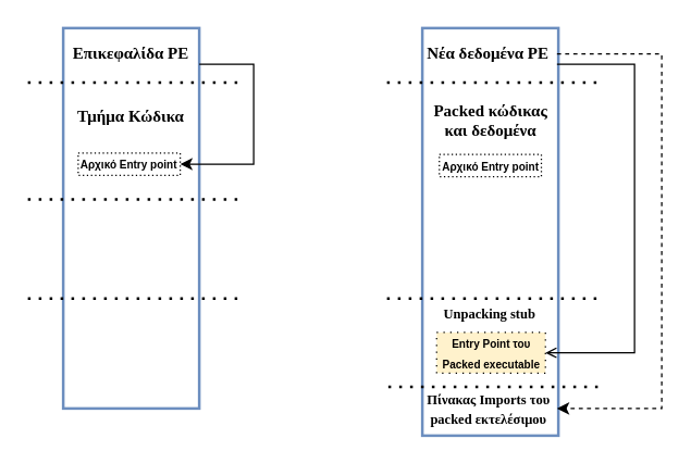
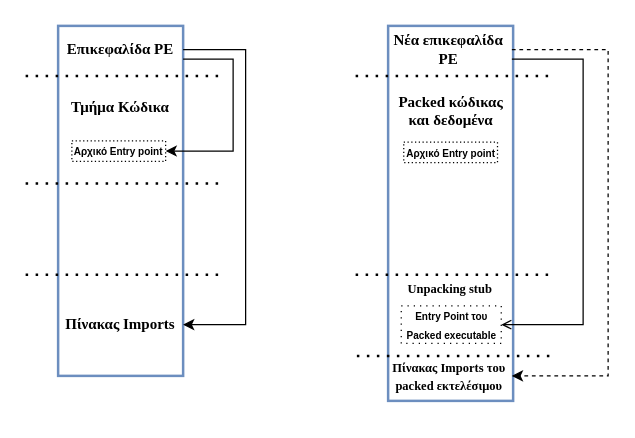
  <mxCell id="0" />
  <mxCell id="1" parent="0" />
  <mxCell id="2" value="" style="rounded=0;whiteSpace=wrap;html=1;fillColor=#FFFFFF;strokeColor=#6c8ebf;labelBackgroundColor=none;strokeWidth=2;" vertex="1" parent="1"><mxGeometry x="46" y="20" width="100" height="280" as="geometry" /></mxCell>
  <mxCell id="3" value="" style="endArrow=none;dashed=1;html=1;dashPattern=1 3;strokeWidth=2;rounded=0;" edge="1" parent="1"><mxGeometry width="50" height="50" relative="1" as="geometry"><mxPoint x="20" y="60" as="sourcePoint" /><mxPoint x="180" y="60" as="targetPoint" /></mxGeometry></mxCell>
  <mxCell id="4" value="" style="endArrow=none;dashed=1;html=1;dashPattern=1 3;strokeWidth=2;rounded=0;" edge="1" parent="1"><mxGeometry width="50" height="50" relative="1" as="geometry"><mxPoint x="20" y="146" as="sourcePoint" /><mxPoint x="180" y="146" as="targetPoint" /></mxGeometry></mxCell>
+ <mxCell id="5" style="edgeStyle=orthogonalEdgeStyle;rounded=0;orthogonalLoop=1;jettySize=auto;html=1;exitX=1;exitY=0.5;exitDx=0;exitDy=0;entryX=1;entryY=0.5;entryDx=0;entryDy=0;" edge="1" parent="1" source="7" target="9"><mxGeometry relative="1" as="geometry"><Array as="points"><mxPoint x="196" y="39" /><mxPoint x="196" y="259" /></Array></mxGeometry></mxCell>
  <mxCell id="6" style="edgeStyle=orthogonalEdgeStyle;rounded=0;orthogonalLoop=1;jettySize=auto;html=1;exitX=1;exitY=0.75;exitDx=0;exitDy=0;entryX=1;entryY=0.5;entryDx=0;entryDy=0;" edge="1" parent="1" source="7" target="21"><mxGeometry relative="1" as="geometry"><Array as="points"><mxPoint x="186" y="47" /><mxPoint x="186" y="120" /></Array></mxGeometry></mxCell>
  <mxCell id="7" value="&lt;font face=&quot;Times New Roman&quot;&gt;&lt;b&gt;Επικεφαλίδα PE&lt;/b&gt;&lt;/font&gt;" style="text;html=1;align=center;verticalAlign=middle;whiteSpace=wrap;rounded=0;" vertex="1" parent="1"><mxGeometry x="46" y="24" width="100" height="30" as="geometry" /></mxCell>
  <mxCell id="8" value="&lt;font face=&quot;Times New Roman&quot;&gt;&lt;b&gt;Τμήμα Κώδικα&lt;/b&gt;&lt;/font&gt;" style="text;html=1;align=center;verticalAlign=middle;whiteSpace=wrap;rounded=0;" vertex="1" parent="1"><mxGeometry x="41" y="70" width="110" height="30" as="geometry" /></mxCell>
+ <mxCell id="9" value="&lt;font face=&quot;Times New Roman&quot;&gt;&lt;b&gt;Πίνακας Imports&lt;/b&gt;&lt;/font&gt;" style="text;html=1;align=center;verticalAlign=middle;whiteSpace=wrap;rounded=0;" vertex="1" parent="1"><mxGeometry x="46" y="244" width="100" height="30" as="geometry" /></mxCell>
  <mxCell id="10" value="" style="endArrow=none;dashed=1;html=1;dashPattern=1 3;strokeWidth=2;rounded=0;" edge="1" parent="1"><mxGeometry width="50" height="50" relative="1" as="geometry"><mxPoint x="20" y="219" as="sourcePoint" /><mxPoint x="180" y="219" as="targetPoint" /></mxGeometry></mxCell>
  <mxCell id="11" value="" style="rounded=0;whiteSpace=wrap;html=1;fillColor=#FFFFFF;strokeColor=#6c8ebf;strokeWidth=2;" vertex="1" parent="1"><mxGeometry x="310" y="20" width="100" height="300" as="geometry" /></mxCell>
  <mxCell id="12" value="" style="endArrow=none;dashed=1;html=1;dashPattern=1 3;strokeWidth=2;rounded=0;" edge="1" parent="1"><mxGeometry width="50" height="50" relative="1" as="geometry"><mxPoint x="284" y="60" as="sourcePoint" /><mxPoint x="444" y="60" as="targetPoint" /></mxGeometry></mxCell>
  <mxCell id="13" style="edgeStyle=orthogonalEdgeStyle;rounded=0;orthogonalLoop=1;jettySize=auto;html=1;exitX=1;exitY=0.5;exitDx=0;exitDy=0;entryX=1;entryY=0.5;entryDx=0;entryDy=0;dashed=1;" edge="1" parent="1" source="15" target="20"><mxGeometry relative="1" as="geometry"><Array as="points"><mxPoint x="486" y="39" /><mxPoint x="486" y="300" /></Array></mxGeometry></mxCell>
  <mxCell id="14" style="edgeStyle=orthogonalEdgeStyle;rounded=0;orthogonalLoop=1;jettySize=auto;html=1;exitX=1;exitY=0.75;exitDx=0;exitDy=0;entryX=1;entryY=0.5;entryDx=0;entryDy=0;endArrow=open;" edge="1" parent="1" source="15" target="23"><mxGeometry relative="1" as="geometry"><Array as="points"><mxPoint x="466" y="47" /><mxPoint x="466" y="259" /></Array></mxGeometry></mxCell>
- <mxCell id="15" value="&lt;font face=&quot;Times New Roman&quot;&gt;&lt;b&gt;Νέα δεδομένα PE&lt;/b&gt;&lt;/font&gt;" style="text;html=1;align=center;verticalAlign=middle;whiteSpace=wrap;rounded=0;" vertex="1" parent="1"><mxGeometry x="308" y="24" width="101" height="30" as="geometry" /></mxCell>
+ <mxCell id="15" value="&lt;font face=&quot;Times New Roman&quot;&gt;&lt;b&gt;Νέα επικεφαλίδα PE&lt;/b&gt;&lt;/font&gt;" style="text;html=1;align=center;verticalAlign=middle;whiteSpace=wrap;rounded=0;" vertex="1" parent="1"><mxGeometry x="308" y="24" width="101" height="30" as="geometry" /></mxCell>
  <mxCell id="16" value="&lt;font face=&quot;Times New Roman&quot;&gt;&lt;b&gt;Packed κώδικας και δεδομένα&lt;br&gt;&lt;/b&gt;&lt;/font&gt;" style="text;html=1;align=center;verticalAlign=middle;whiteSpace=wrap;rounded=0;" vertex="1" parent="1"><mxGeometry x="309.5" y="39.36" width="100.5" height="97" as="geometry" /></mxCell>
  <mxCell id="17" value="&lt;div&gt;&lt;font size=&quot;1&quot; face=&quot;Times New Roman&quot;&gt;&lt;b&gt;Unpacking stub&amp;nbsp;&lt;/b&gt;&lt;/font&gt;&lt;/div&gt;" style="text;html=1;align=center;verticalAlign=middle;whiteSpace=wrap;rounded=0;" vertex="1" parent="1"><mxGeometry x="306" y="221" width="110" height="17" as="geometry" /></mxCell>
  <mxCell id="18" value="" style="endArrow=none;dashed=1;html=1;dashPattern=1 3;strokeWidth=2;rounded=0;" edge="1" parent="1"><mxGeometry width="50" height="50" relative="1" as="geometry"><mxPoint x="284" y="219" as="sourcePoint" /><mxPoint x="444" y="219" as="targetPoint" /></mxGeometry></mxCell>
  <mxCell id="19" value="" style="endArrow=none;dashed=1;html=1;dashPattern=1 3;strokeWidth=2;rounded=0;" edge="1" parent="1"><mxGeometry width="50" height="50" relative="1" as="geometry"><mxPoint x="285" y="284" as="sourcePoint" /><mxPoint x="445" y="284" as="targetPoint" /></mxGeometry></mxCell>
  <mxCell id="20" value="&lt;font face=&quot;Times New Roman&quot; style=&quot;font-size: 10px;&quot;&gt;&lt;b&gt;Πίνακας Imports του packed εκτελέσιμου&lt;br&gt;&lt;/b&gt;&lt;/font&gt;" style="text;html=1;align=center;verticalAlign=middle;whiteSpace=wrap;rounded=0;" vertex="1" parent="1"><mxGeometry x="309" y="272" width="100" height="56" as="geometry" /></mxCell>
  <mxCell id="21" value="&lt;font style=&quot;font-size: 8px;&quot;&gt;&lt;b&gt;&lt;font&gt;Αρχικό Entry point&lt;/font&gt;&lt;/b&gt;&lt;/font&gt;" style="rounded=0;whiteSpace=wrap;html=1;dashed=1;dashPattern=1 2;" vertex="1" parent="1"><mxGeometry x="57" y="112" width="75" height="16.36" as="geometry" /></mxCell>
  <mxCell id="22" value="&lt;font style=&quot;font-size: 8px;&quot;&gt;&lt;b&gt;&lt;font&gt;Αρχικό Entry point&lt;/font&gt;&lt;/b&gt;&lt;/font&gt;" style="rounded=0;whiteSpace=wrap;html=1;dashed=1;dashPattern=1 2;" vertex="1" parent="1"><mxGeometry x="322.5" y="113" width="75" height="16.36" as="geometry" /></mxCell>
- <mxCell id="23" value="&lt;font style=&quot;font-size: 8px;&quot;&gt;Entry Point του Packed executable&lt;/font&gt;" style="rounded=0;whiteSpace=wrap;html=1;dashed=1;dashPattern=1 4;fontStyle=1;fillColor=#fff2cc;" vertex="1" parent="1"><mxGeometry x="320.5" y="244" width="80" height="30" as="geometry" /></mxCell>
+ <mxCell id="23" value="&lt;font style=&quot;font-size: 8px;&quot;&gt;Entry Point του Packed executable&lt;/font&gt;" style="rounded=0;whiteSpace=wrap;html=1;dashed=1;dashPattern=1 4;fontStyle=1" vertex="1" parent="1"><mxGeometry x="320.5" y="244" width="80" height="30" as="geometry" /></mxCell>
